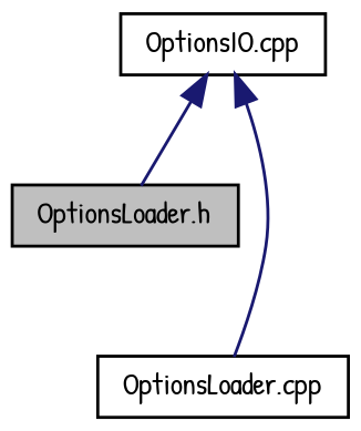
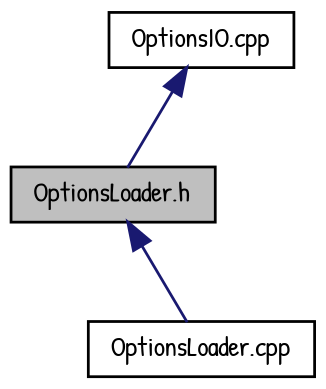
  digraph {
    fontname="Patrick Hand"
    node [color=black fillcolor=white fontname="Patrick Hand" fontsize=10 shape=record style=filled]
    edge [color=midnightblue dir=back fontname="Patrick Hand" fontsize=10 labelfontname=Helvetica labelfontsize=10 style=solid]
    n1 [fillcolor=grey75 fontcolor=black height=0.2 label="OptionsLoader.h" width=0.4]
    n2 [height=0.2 label="OptionsLoader.cpp" width=0.4]
    n3 [height=0.2 label="OptionsIO.cpp" width=0.4]
-   n3 -> n2
+   n1 -> n2
    n3 -> n1
  }
